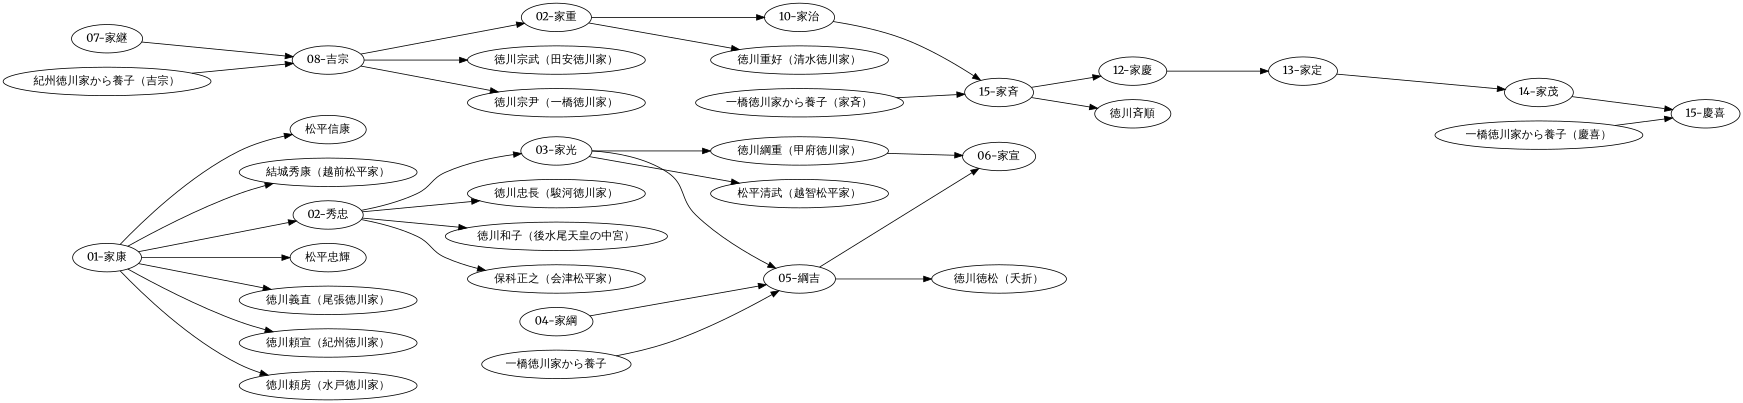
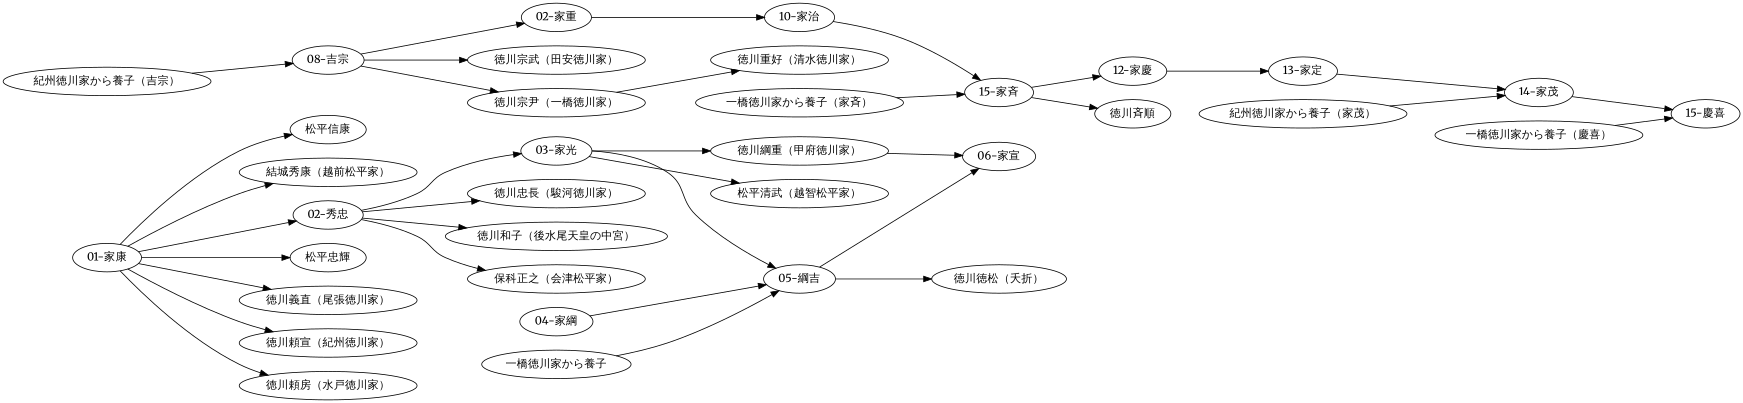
  digraph {
    fontname=Merriweather
    rankdir=LR
    node [fontname=Merriweather]
    edge [fontname=Merriweather]
    "01-家康"
    "松平信康"
    "結城秀康（越前松平家）"
    "02-秀忠"
    "松平忠輝"
    "徳川義直（尾張徳川家）"
    "徳川頼宣（紀州徳川家）"
    "徳川頼房（水戸徳川家）"
    "03-家光"
    "徳川忠長（駿河徳川家）"
    "徳川和子（後水尾天皇の中宮）"
    "保科正之（会津松平家）"
    "徳川綱重（甲府徳川家）"
    "松平清武（越智松平家）"
    "05-綱吉"
    "04-家綱"
    "06-家宣"
    "徳川徳松（夭折）"
-   "07-家継"
    "08-吉宗"
    n21 [label="一橋徳川家から養子"]
    n22 [label="02-家重"]
    "徳川宗武（田安徳川家）"
    "徳川宗尹（一橋徳川家）"
    "10-家治"
    "徳川重好（清水徳川家）"
    "紀州徳川家から養子（吉宗）"
    n28 [label="15-家斉"]
    "12-家慶"
    "徳川斉順"
    "13-家定"
    "一橋徳川家から養子（家斉）"
    "14-家茂"
    "15-慶喜"
+   "紀州徳川家から養子（家茂）"
    "一橋徳川家から養子（慶喜）"
    "01-家康" -> "松平信康"
    "01-家康" -> "結城秀康（越前松平家）"
    "01-家康" -> "02-秀忠"
    "01-家康" -> "松平忠輝"
    "01-家康" -> "徳川義直（尾張徳川家）"
    "01-家康" -> "徳川頼宣（紀州徳川家）"
    "01-家康" -> "徳川頼房（水戸徳川家）"
    "02-秀忠" -> "03-家光"
    "02-秀忠" -> "徳川忠長（駿河徳川家）"
    "02-秀忠" -> "徳川和子（後水尾天皇の中宮）"
    "02-秀忠" -> "保科正之（会津松平家）"
    "03-家光" -> "徳川綱重（甲府徳川家）"
    "03-家光" -> "松平清武（越智松平家）"
    "03-家光" -> "05-綱吉"
    "徳川綱重（甲府徳川家）" -> "06-家宣"
    "05-綱吉" -> "06-家宣"
    "05-綱吉" -> "徳川徳松（夭折）"
    "04-家綱" -> "05-綱吉"
-   "07-家継" -> "08-吉宗"
    "08-吉宗" -> n22
    "08-吉宗" -> "徳川宗武（田安徳川家）"
    "08-吉宗" -> "徳川宗尹（一橋徳川家）"
    n21 -> "05-綱吉"
    n22 -> "10-家治"
-   n22 -> "徳川重好（清水徳川家）"
+   "徳川宗尹（一橋徳川家）" -> "徳川重好（清水徳川家）"
    "10-家治" -> n28
    "紀州徳川家から養子（吉宗）" -> "08-吉宗"
    n28 -> "12-家慶"
    n28 -> "徳川斉順"
    "12-家慶" -> "13-家定"
    "13-家定" -> "14-家茂"
    "一橋徳川家から養子（家斉）" -> n28
    "14-家茂" -> "15-慶喜"
+   "紀州徳川家から養子（家茂）" -> "14-家茂"
    "一橋徳川家から養子（慶喜）" -> "15-慶喜"
  }
